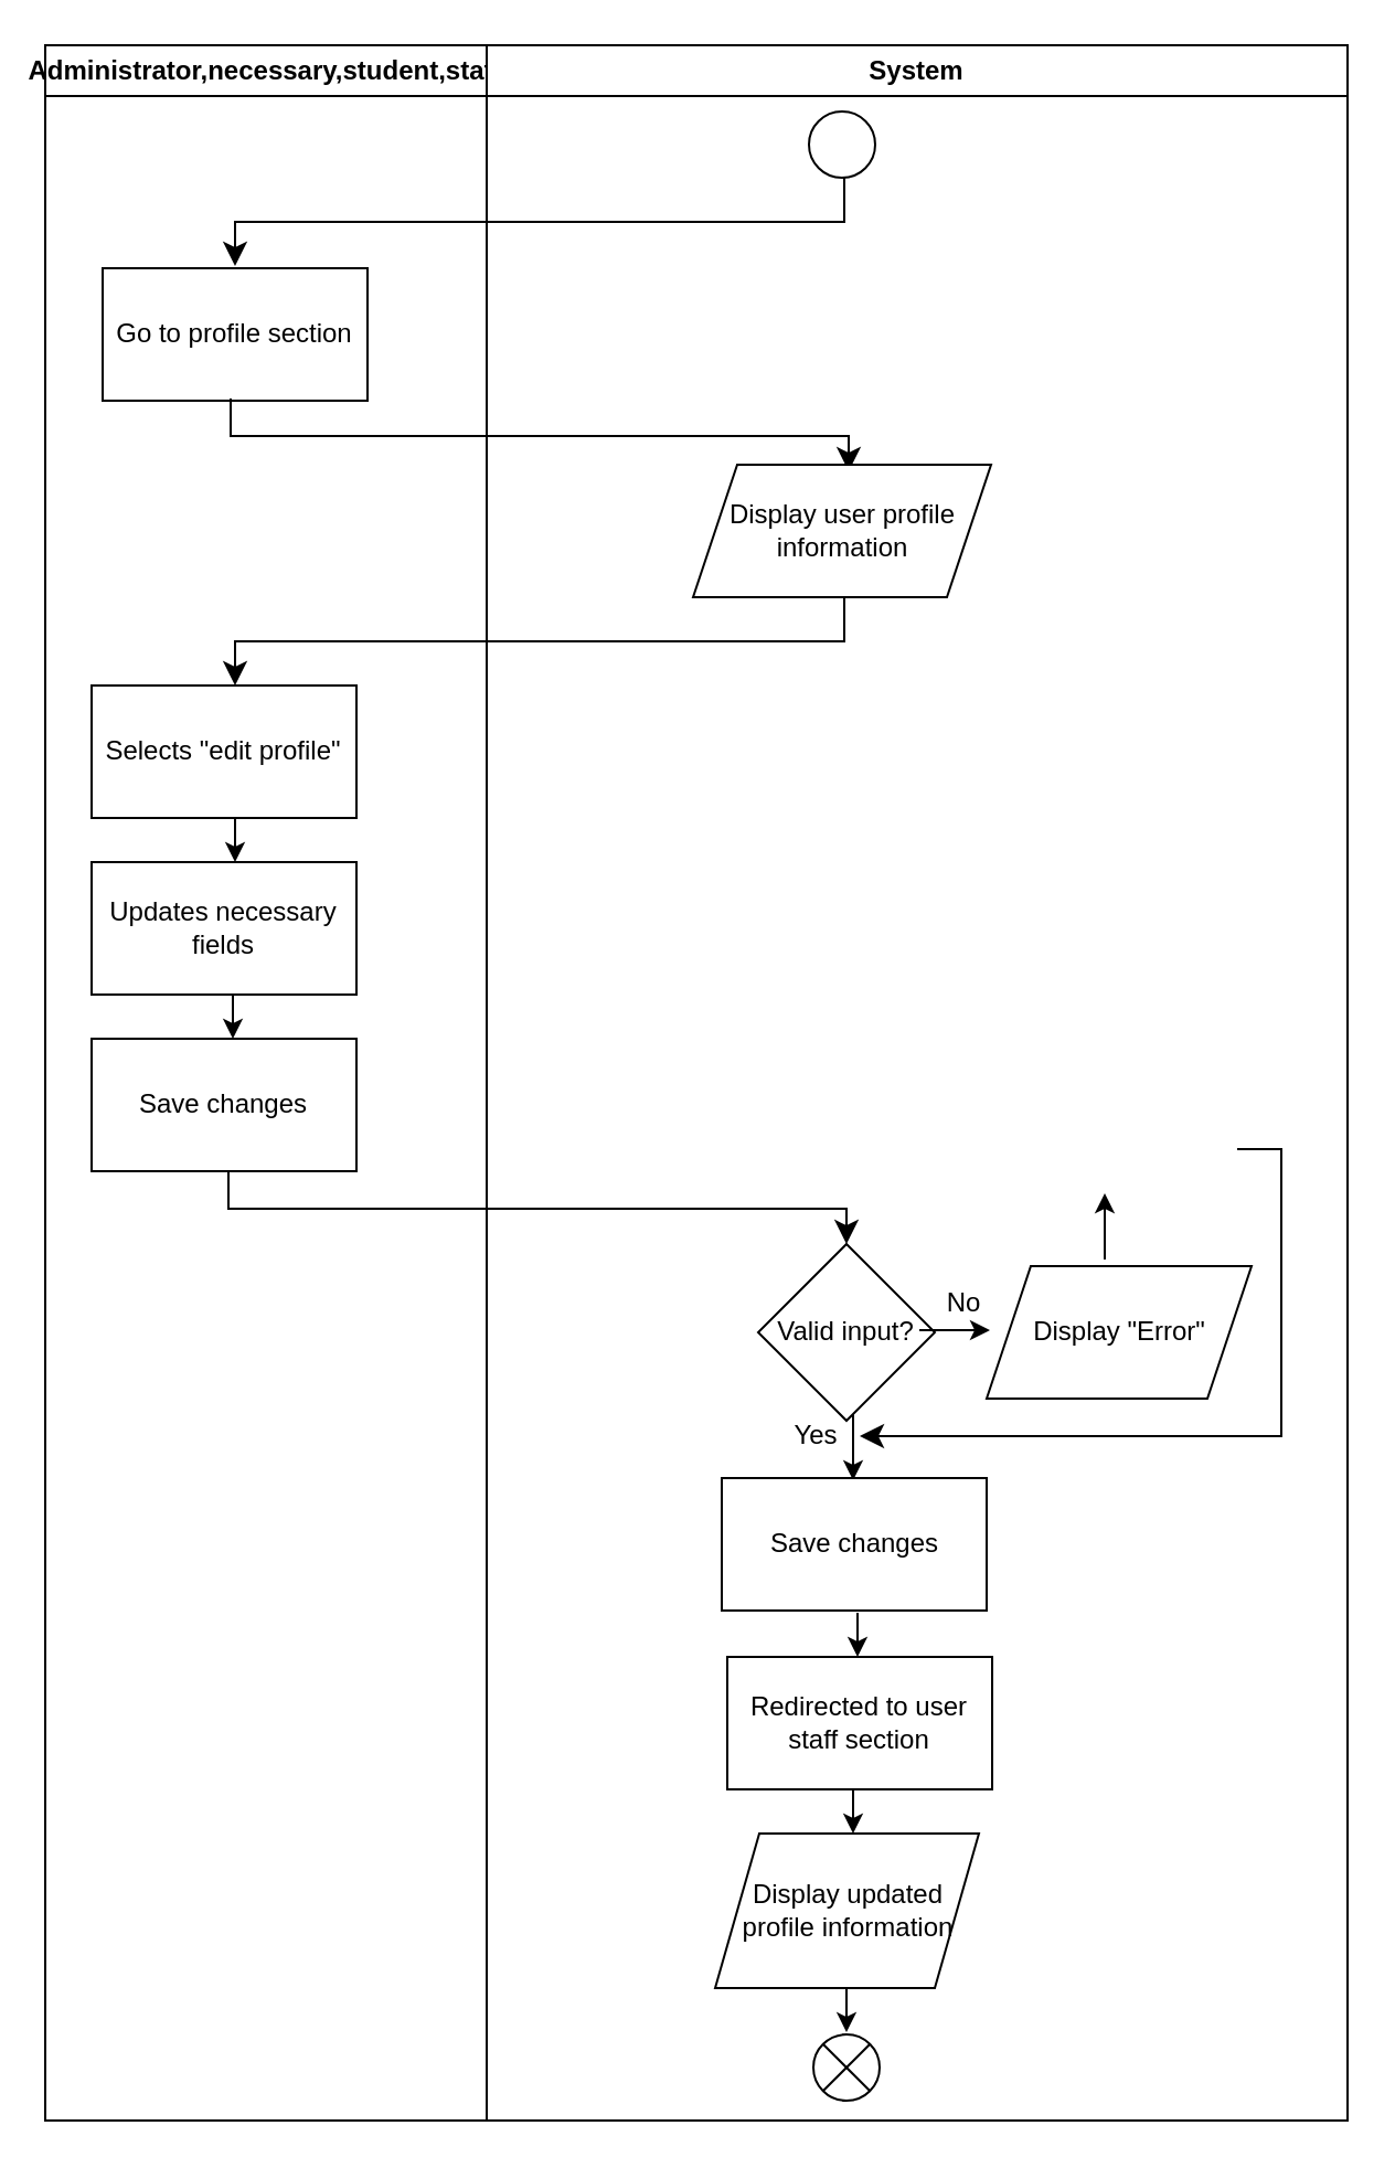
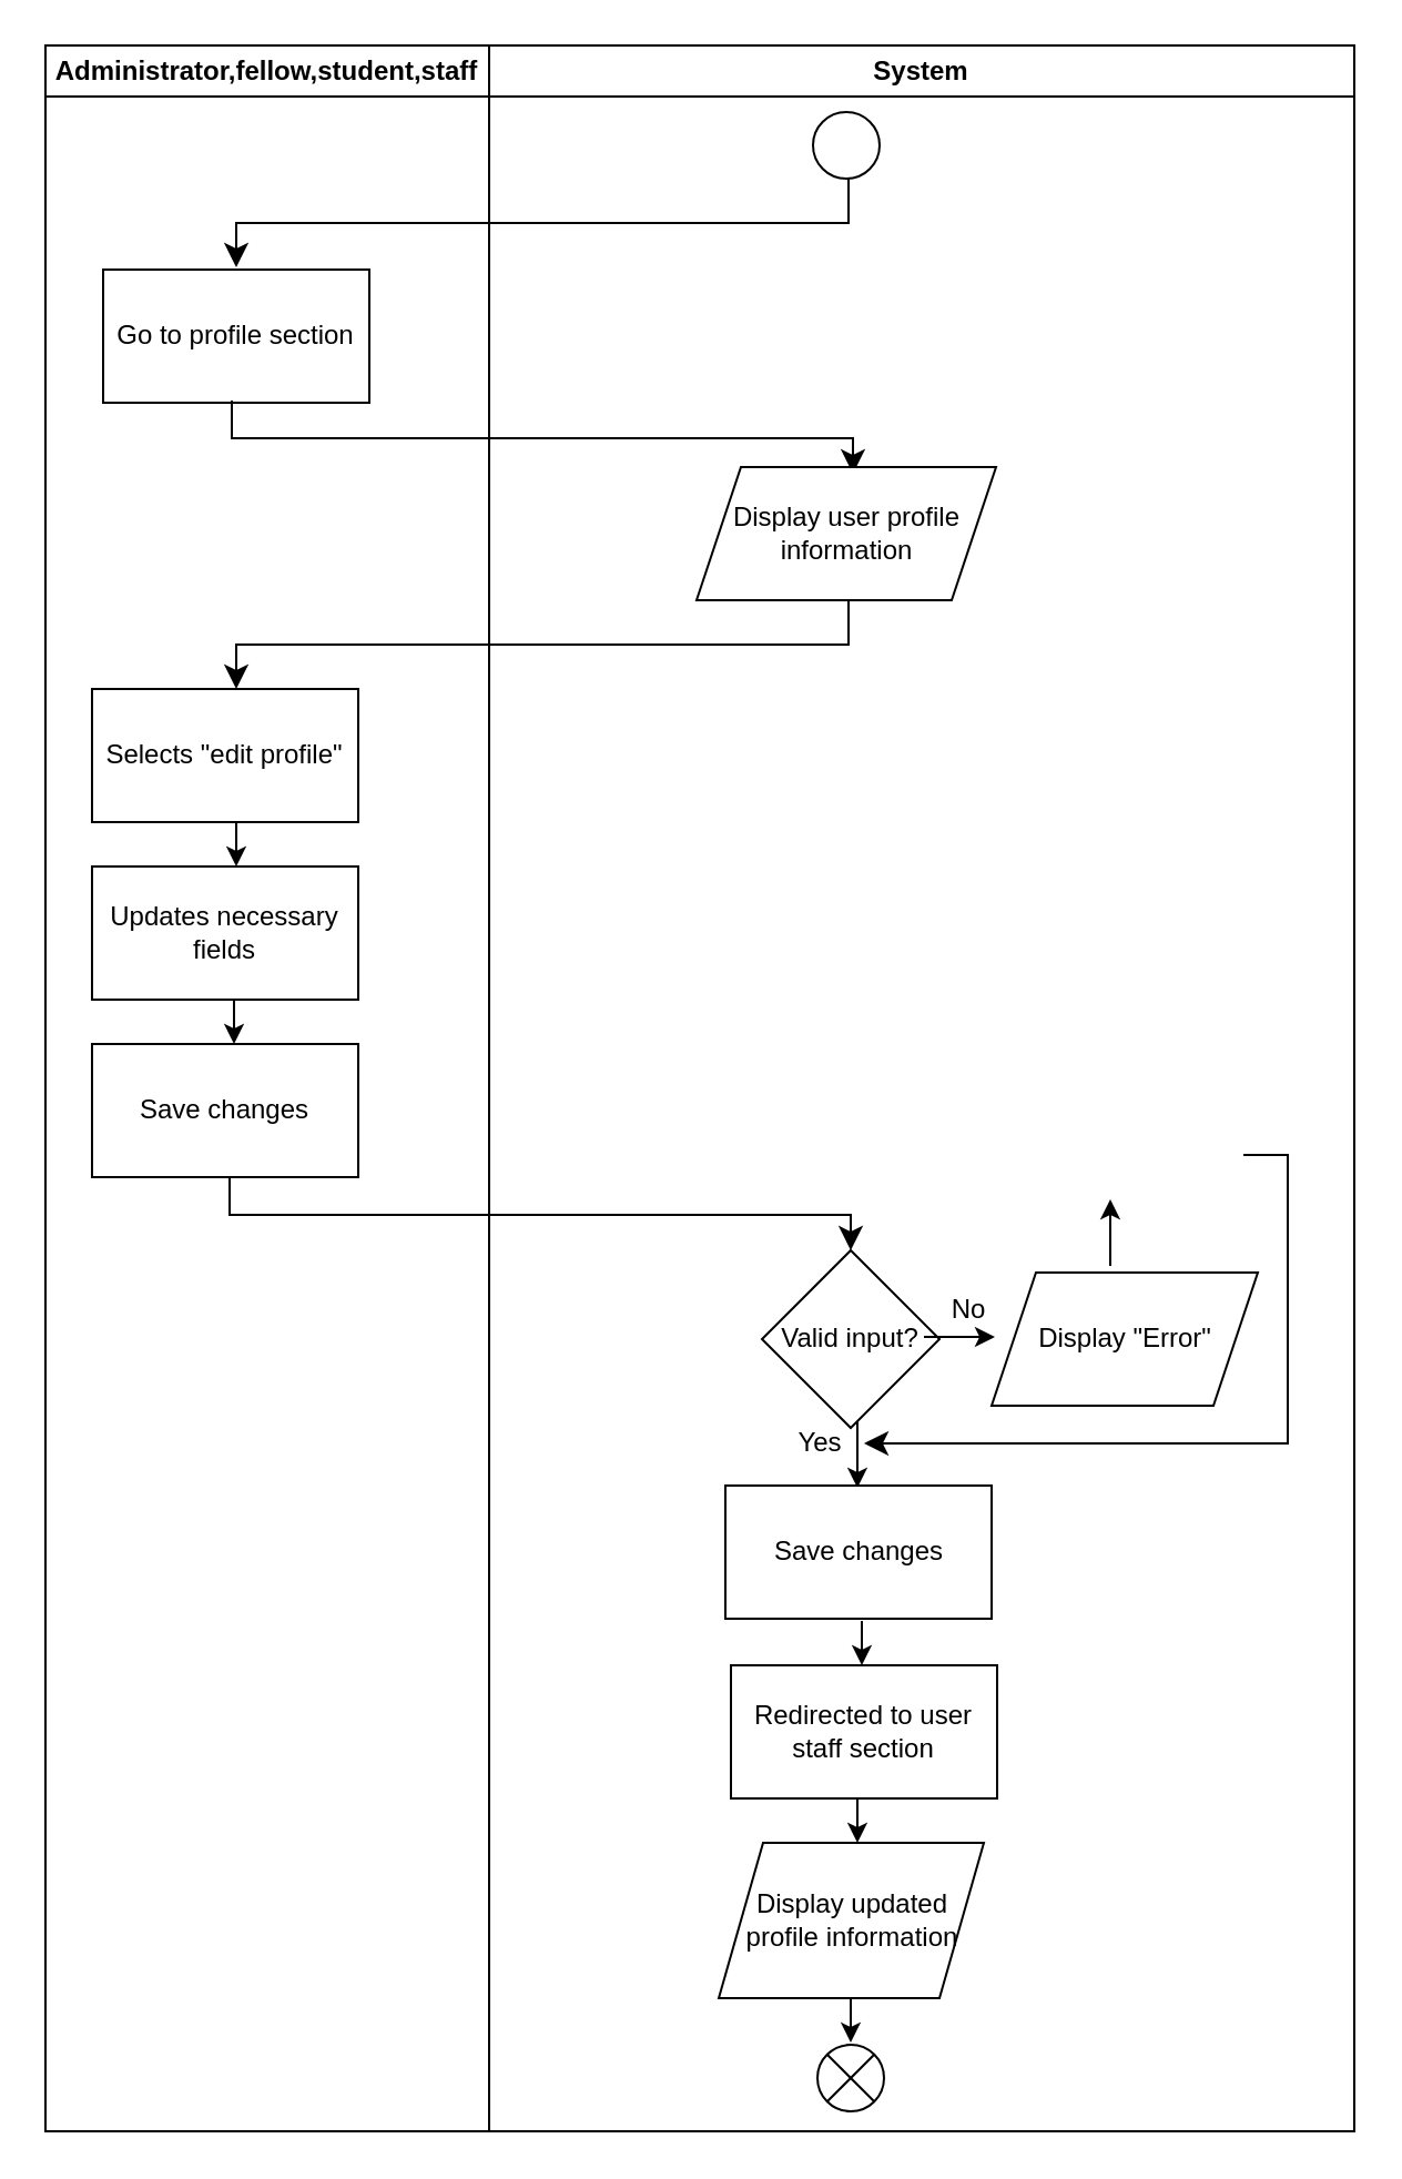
  <mxCell id="0" />
  <mxCell id="1" parent="0" />
  <mxCell id="2" value="" style="ellipse;" vertex="1" parent="1"><mxGeometry x="366" y="50" width="30" height="30" as="geometry" /></mxCell>
  <mxCell id="3" value="" style="edgeStyle=elbowEdgeStyle;elbow=vertical;endArrow=classic;html=1;curved=0;rounded=0;endSize=8;startSize=8;" edge="1" parent="1"><mxGeometry width="50" height="50" relative="1" as="geometry"><mxPoint x="382" y="80" as="sourcePoint" /><mxPoint x="106" y="120" as="targetPoint" /></mxGeometry></mxCell>
  <mxCell id="4" value="Go to profile section" style="rounded=0;whiteSpace=wrap;html=1;" vertex="1" parent="1"><mxGeometry x="46" y="121" width="120" height="60" as="geometry" /></mxCell>
  <mxCell id="5" value="" style="edgeStyle=elbowEdgeStyle;elbow=vertical;endArrow=classic;html=1;curved=0;rounded=0;endSize=8;startSize=8;" edge="1" parent="1"><mxGeometry width="50" height="50" relative="1" as="geometry"><mxPoint x="104" y="180" as="sourcePoint" /><mxPoint x="384" y="213" as="targetPoint" /></mxGeometry></mxCell>
  <mxCell id="6" value="Display user profile information" style="shape=parallelogram;perimeter=parallelogramPerimeter;whiteSpace=wrap;html=1;fixedSize=1;" vertex="1" parent="1"><mxGeometry x="313.5" y="210" width="135" height="60" as="geometry" /></mxCell>
  <mxCell id="7" value="" style="edgeStyle=elbowEdgeStyle;elbow=vertical;endArrow=classic;html=1;curved=0;rounded=0;endSize=8;startSize=8;" edge="1" parent="1"><mxGeometry width="50" height="50" relative="1" as="geometry"><mxPoint x="382" y="270" as="sourcePoint" /><mxPoint x="106" y="310" as="targetPoint" /></mxGeometry></mxCell>
  <mxCell id="8" value="Selects &quot;edit profile&quot;" style="rounded=0;whiteSpace=wrap;html=1;" vertex="1" parent="1"><mxGeometry x="41" y="310" width="120" height="60" as="geometry" /></mxCell>
  <mxCell id="9" value="" style="endArrow=classic;html=1;" edge="1" parent="1"><mxGeometry width="50" height="50" relative="1" as="geometry"><mxPoint x="106" y="370" as="sourcePoint" /><mxPoint x="106" y="390" as="targetPoint" /></mxGeometry></mxCell>
  <mxCell id="10" value="Updates necessary fields" style="rounded=0;whiteSpace=wrap;html=1;" vertex="1" parent="1"><mxGeometry x="41" y="390" width="120" height="60" as="geometry" /></mxCell>
  <mxCell id="11" value="" style="endArrow=classic;html=1;" edge="1" parent="1"><mxGeometry width="50" height="50" relative="1" as="geometry"><mxPoint x="105" y="450" as="sourcePoint" /><mxPoint x="105" y="470" as="targetPoint" /></mxGeometry></mxCell>
  <mxCell id="12" value="Save changes" style="rounded=0;whiteSpace=wrap;html=1;" vertex="1" parent="1"><mxGeometry x="41" y="470" width="120" height="60" as="geometry" /></mxCell>
  <mxCell id="13" value="" style="edgeStyle=elbowEdgeStyle;elbow=vertical;endArrow=classic;html=1;curved=0;rounded=0;endSize=8;startSize=8;" edge="1" parent="1"><mxGeometry width="50" height="50" relative="1" as="geometry"><mxPoint x="103" y="530" as="sourcePoint" /><mxPoint x="383" y="563" as="targetPoint" /></mxGeometry></mxCell>
  <mxCell id="14" value="Valid input?" style="rhombus;whiteSpace=wrap;html=1;" vertex="1" parent="1"><mxGeometry x="343" y="563" width="80" height="80" as="geometry" /></mxCell>
  <mxCell id="15" value="" style="endArrow=classic;html=1;" edge="1" parent="1"><mxGeometry width="50" height="50" relative="1" as="geometry"><mxPoint x="386" y="640" as="sourcePoint" /><mxPoint x="386" y="670" as="targetPoint" /></mxGeometry></mxCell>
  <mxCell id="16" value="Yes" style="text;html=1;align=center;verticalAlign=middle;resizable=0;points=[];autosize=1;strokeColor=none;fillColor=none;" vertex="1" parent="1"><mxGeometry x="349" y="635" width="40" height="30" as="geometry" /></mxCell>
  <mxCell id="17" value="Save changes" style="rounded=0;whiteSpace=wrap;html=1;" vertex="1" parent="1"><mxGeometry x="326.5" y="669" width="120" height="60" as="geometry" /></mxCell>
  <mxCell id="18" value="" style="endArrow=classic;html=1;" edge="1" parent="1"><mxGeometry width="50" height="50" relative="1" as="geometry"><mxPoint x="388" y="730" as="sourcePoint" /><mxPoint x="388" y="750" as="targetPoint" /></mxGeometry></mxCell>
  <mxCell id="19" value="Redirected to user staff section" style="rounded=0;whiteSpace=wrap;html=1;" vertex="1" parent="1"><mxGeometry x="329" y="750" width="120" height="60" as="geometry" /></mxCell>
  <mxCell id="20" value="Display updated profile information" style="shape=parallelogram;perimeter=parallelogramPerimeter;whiteSpace=wrap;html=1;fixedSize=1;" vertex="1" parent="1"><mxGeometry x="323.5" y="830" width="119.5" height="70" as="geometry" /></mxCell>
  <mxCell id="21" value="" style="endArrow=classic;html=1;" edge="1" parent="1"><mxGeometry width="50" height="50" relative="1" as="geometry"><mxPoint x="386" y="810" as="sourcePoint" /><mxPoint x="386" y="830" as="targetPoint" /></mxGeometry></mxCell>
  <mxCell id="22" value="" style="endArrow=classic;html=1;" edge="1" parent="1"><mxGeometry width="50" height="50" relative="1" as="geometry"><mxPoint x="383" y="900" as="sourcePoint" /><mxPoint x="383" y="920" as="targetPoint" /></mxGeometry></mxCell>
  <mxCell id="23" value="" style="shape=sumEllipse;perimeter=ellipsePerimeter;whiteSpace=wrap;html=1;backgroundOutline=1;" vertex="1" parent="1"><mxGeometry x="368" y="921" width="30" height="30" as="geometry" /></mxCell>
- <mxCell id="24" value="Administrator,necessary,student,staff" style="swimlane;whiteSpace=wrap;html=1;" vertex="1" parent="1"><mxGeometry x="20" width="200" height="940" as="geometry" y="20" /></mxCell>
+ <mxCell id="24" value="Administrator,fellow,student,staff" style="swimlane;whiteSpace=wrap;html=1;" vertex="1" parent="1"><mxGeometry x="20" width="200" height="940" as="geometry" y="20" /></mxCell>
  <mxCell id="25" value="System" style="swimlane;whiteSpace=wrap;html=1;" vertex="1" parent="1"><mxGeometry x="220" width="390" height="940" as="geometry" y="20" /></mxCell>
  <mxCell id="26" value="" style="endArrow=classic;html=1;" edge="1" parent="25"><mxGeometry width="50" height="50" relative="1" as="geometry"><mxPoint x="196" y="582" as="sourcePoint" /><mxPoint x="228" y="582" as="targetPoint" /></mxGeometry></mxCell>
  <mxCell id="27" value="" style="endArrow=classic;html=1;" edge="1" parent="25"><mxGeometry width="50" height="50" relative="1" as="geometry"><mxPoint x="280" y="550" as="sourcePoint" /><mxPoint x="280" y="520" as="targetPoint" /></mxGeometry></mxCell>
  <mxCell id="28" value="" style="edgeStyle=segmentEdgeStyle;endArrow=classic;html=1;curved=0;rounded=0;endSize=8;startSize=8;" edge="1" parent="25" target="16"><mxGeometry width="50" height="50" relative="1" as="geometry"><mxPoint x="340" y="500" as="sourcePoint" /><mxPoint x="390" y="450" as="targetPoint" /><Array as="points"><mxPoint x="360" y="500" /><mxPoint x="360" y="630" /></Array></mxGeometry></mxCell>
  <mxCell id="29" value="No" style="text;html=1;align=center;verticalAlign=middle;resizable=0;points=[];autosize=1;strokeColor=none;fillColor=none;" vertex="1" parent="1"><mxGeometry x="416" y="575" width="40" height="30" as="geometry" /></mxCell>
  <mxCell id="30" value="Display &quot;Error&quot;" style="shape=parallelogram;perimeter=parallelogramPerimeter;whiteSpace=wrap;html=1;fixedSize=1;" vertex="1" parent="1"><mxGeometry x="446.5" y="573" width="120" height="60" as="geometry" /></mxCell>
